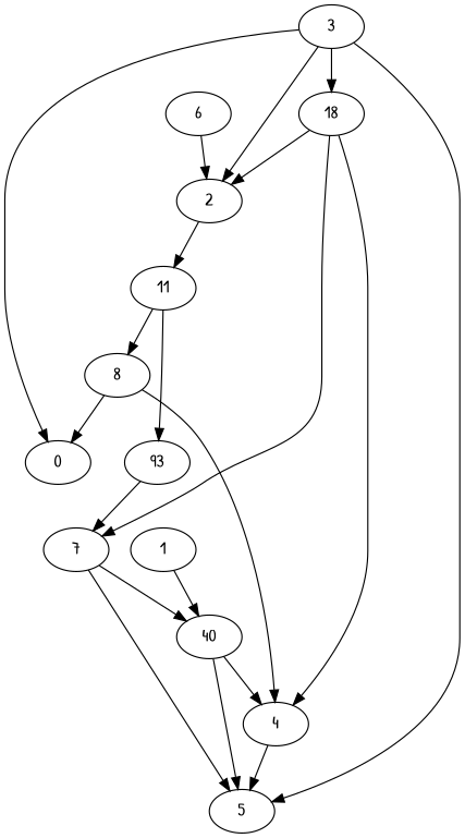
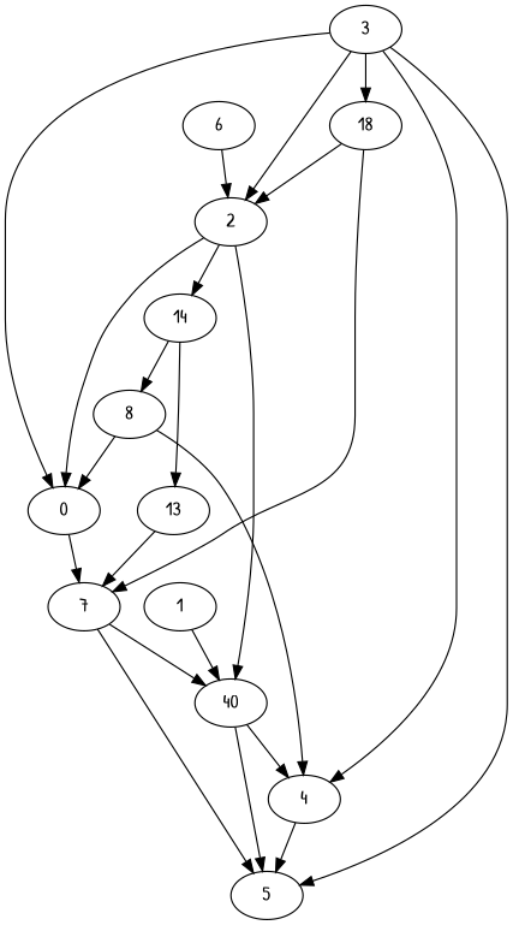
  strict digraph {
    fontname="Patrick Hand"
    node [fontname="Patrick Hand"]
    edge [fontname="Patrick Hand"]
    0
    7
    n3 [label=40]
    5
    4
    1
    2
-   11
+   11 [label=14]
    8
-   13 [label=93]
+   13
    3
    n12 [label=18]
    6
+   0 -> 7
    7 -> n3
    7 -> 5
    n3 -> 5
    n3 -> 4
    4 -> 5
    1 -> n3
+   2 -> 0
+   2 -> n3
    2 -> 11
    11 -> 8
    11 -> 13
    8 -> 0
    8 -> 4
    13 -> 7
    3 -> 0
    3 -> 5
-   n12 -> 4
+   3 -> 4
    3 -> 2
    3 -> n12
    n12 -> 7
    n12 -> 2
    6 -> 2
  }
